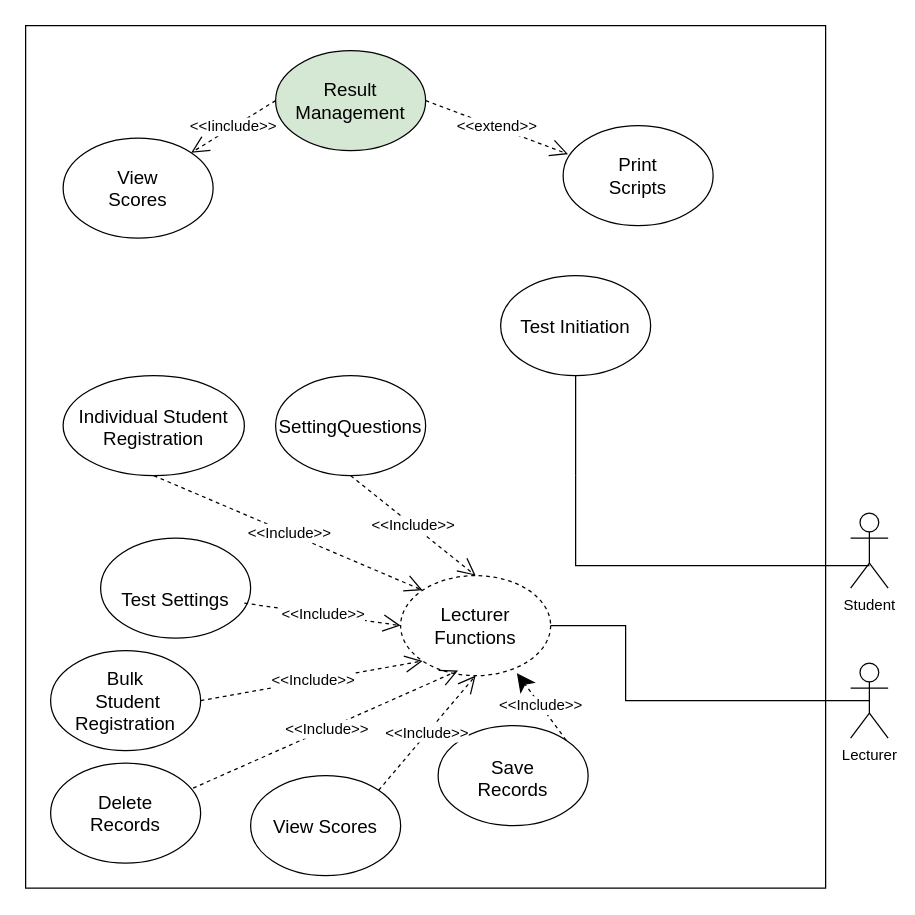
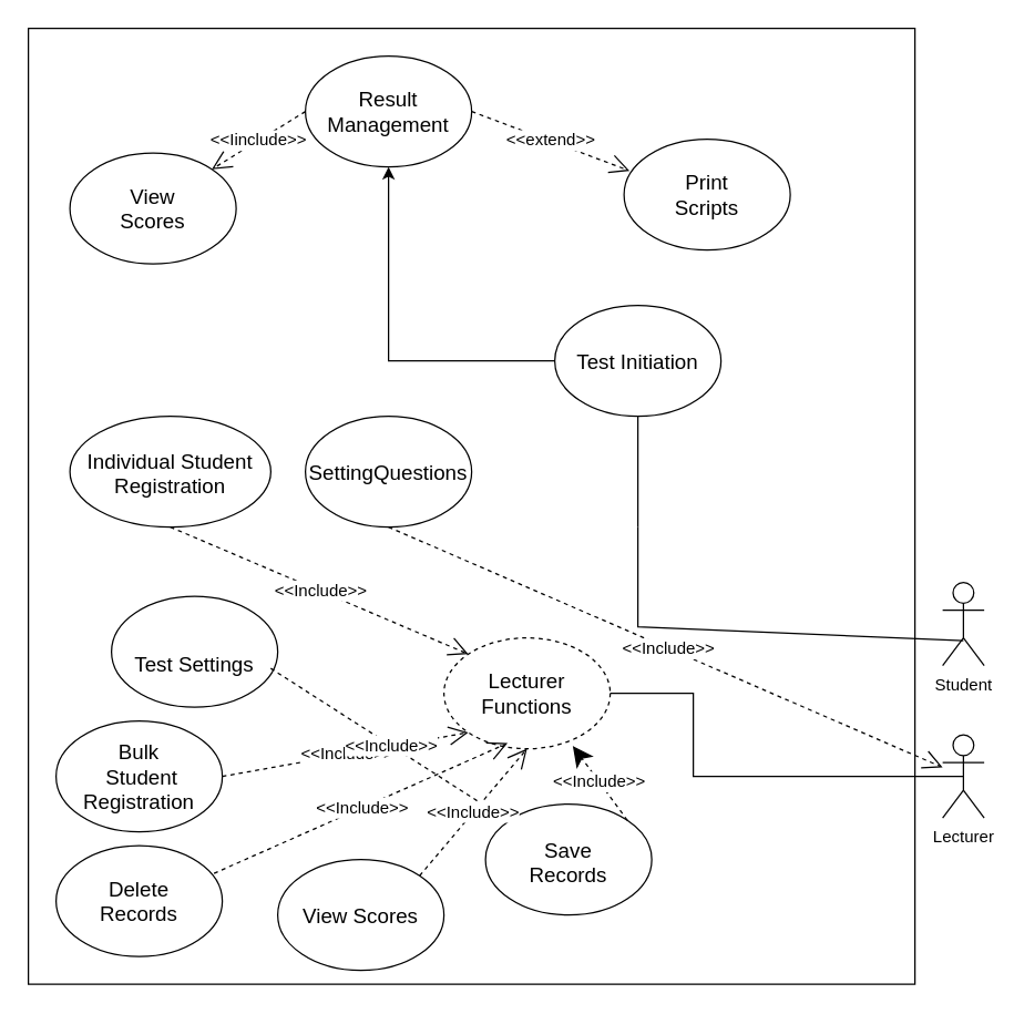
  <mxCell id="0" />
  <mxCell id="1" parent="0" />
  <mxCell id="2" value="" style="rounded=0;whiteSpace=wrap;html=1;" parent="1" vertex="1"><mxGeometry x="20" y="20" width="640" height="690" as="geometry" /></mxCell>
  <mxCell id="3" value="&lt;font style=&quot;font-size: 15px;&quot;&gt;Test Initiation&lt;/font&gt;" style="ellipse;whiteSpace=wrap;html=1;" parent="1" vertex="1"><mxGeometry x="400" y="220" width="120" height="80" as="geometry" /></mxCell>
- <mxCell id="4" value="&lt;font style=&quot;font-size: 15px;&quot;&gt;Result Management&lt;/font&gt;" style="ellipse;whiteSpace=wrap;html=1;fillColor=#d5e8d4;" parent="1" vertex="1"><mxGeometry x="220" y="40" width="120" height="80" as="geometry" /></mxCell>
+ <mxCell id="4" value="&lt;font style=&quot;font-size: 15px;&quot;&gt;Result Management&lt;/font&gt;" style="ellipse;whiteSpace=wrap;html=1;" parent="1" vertex="1"><mxGeometry x="220" y="40" width="120" height="80" as="geometry" /></mxCell>
  <mxCell id="5" value="&lt;font style=&quot;font-size: 15px;&quot;&gt;Lecturer Functions&lt;/font&gt;" style="ellipse;whiteSpace=wrap;html=1;dashed=1;" parent="1" vertex="1"><mxGeometry x="320" y="460" width="120" height="80" as="geometry" /></mxCell>
- <mxCell id="6" value="Student&lt;br&gt;" style="shape=umlActor;verticalLabelPosition=bottom;verticalAlign=top;html=1;outlineConnect=0;" parent="1" vertex="1"><mxGeometry x="680" y="410" width="30" height="60" as="geometry" /></mxCell>
+ <mxCell id="6" value="Student&lt;br&gt;" style="shape=umlActor;verticalLabelPosition=bottom;verticalAlign=top;html=1;outlineConnect=0;" parent="1" vertex="1"><mxGeometry x="680" y="420" width="30" height="60" as="geometry" /></mxCell>
  <mxCell id="7" value="Lecturer" style="shape=umlActor;verticalLabelPosition=bottom;verticalAlign=top;html=1;outlineConnect=0;" parent="1" vertex="1"><mxGeometry x="680" y="530" width="30" height="60" as="geometry" /></mxCell>
  <mxCell id="8" value="" style="endArrow=none;html=1;rounded=0;entryX=0.5;entryY=1;entryDx=0;entryDy=0;exitX=0.5;exitY=0.7;exitDx=0;exitDy=0;exitPerimeter=0;" parent="1" source="6" edge="1"><mxGeometry width="50" height="50" relative="1" as="geometry"><mxPoint x="370" y="280" as="sourcePoint" /><mxPoint x="460" y="380" as="targetPoint" /><Array as="points"><mxPoint x="460" y="452" /></Array></mxGeometry></mxCell>
  <mxCell id="9" value="&lt;font style=&quot;&quot;&gt;&lt;font style=&quot;font-size: 15px;&quot;&gt;&lt;br&gt;Individual Student Registration&lt;/font&gt;&lt;br&gt;&lt;br&gt;&lt;/font&gt;" style="ellipse;whiteSpace=wrap;html=1;" parent="1" vertex="1"><mxGeometry x="50" y="300" width="145" height="80" as="geometry" /></mxCell>
+ <mxCell id="10" value="" style="endArrow=classic;html=1;rounded=0;entryX=0.5;entryY=1;entryDx=0;entryDy=0;exitX=0;exitY=0.5;exitDx=0;exitDy=0;" parent="1" source="3" target="4" edge="1"><mxGeometry width="50" height="50" relative="1" as="geometry"><mxPoint x="370" y="180" as="sourcePoint" /><mxPoint x="420" y="130" as="targetPoint" /><Array as="points"><mxPoint x="280" y="260" /></Array></mxGeometry></mxCell>
  <mxCell id="11" value="" style="endArrow=none;html=1;rounded=0;exitX=1;exitY=0.5;exitDx=0;exitDy=0;entryX=0.5;entryY=0.5;entryDx=0;entryDy=0;entryPerimeter=0;" parent="1" source="5" target="7" edge="1"><mxGeometry width="50" height="50" relative="1" as="geometry"><mxPoint x="370" y="350" as="sourcePoint" /><mxPoint x="420" y="300" as="targetPoint" /><Array as="points"><mxPoint x="500" y="500" /><mxPoint x="500" y="560" /></Array></mxGeometry></mxCell>
  <mxCell id="12" value="&amp;lt;&amp;lt;Include&amp;gt;&amp;gt;" style="endArrow=open;endSize=12;dashed=1;html=1;rounded=0;fontFamily=Helvetica;fontSize=12;fontColor=default;exitX=0.5;exitY=1;exitDx=0;exitDy=0;entryX=0;entryY=0;entryDx=0;entryDy=0;" parent="1" source="9" target="5" edge="1"><mxGeometry x="0.007" width="160" relative="1" as="geometry"><mxPoint x="240" y="410" as="sourcePoint" /><mxPoint x="400" y="410" as="targetPoint" /><mxPoint as="offset" /></mxGeometry></mxCell>
  <mxCell id="13" value="&amp;lt;&amp;lt;Include&amp;gt;&amp;gt;" style="endArrow=open;endSize=12;dashed=1;html=1;rounded=0;fontFamily=Helvetica;fontSize=12;fontColor=default;exitX=1;exitY=0.5;exitDx=0;exitDy=0;entryX=0;entryY=1;entryDx=0;entryDy=0;" parent="1" target="5" edge="1"><mxGeometry x="0.007" width="160" relative="1" as="geometry"><mxPoint x="160" y="560" as="sourcePoint" /><mxPoint x="248" y="472" as="targetPoint" /><mxPoint as="offset" /></mxGeometry></mxCell>
  <mxCell id="14" value="&lt;font style=&quot;font-size: 15px;&quot;&gt;SettingQuestions&lt;/font&gt;" style="ellipse;whiteSpace=wrap;html=1;labelBackgroundColor=default;strokeColor=default;align=center;verticalAlign=middle;fontFamily=Helvetica;fontSize=12;fontColor=default;fillColor=default;horizontal=1;" parent="1" vertex="1"><mxGeometry x="220" y="300" width="120" height="80" as="geometry" /></mxCell>
- <mxCell id="15" value="&amp;lt;&amp;lt;Include&amp;gt;&amp;gt;" style="endArrow=open;endSize=12;dashed=1;html=1;rounded=0;fontFamily=Helvetica;fontSize=12;fontColor=default;exitX=0.5;exitY=1;exitDx=0;exitDy=0;entryX=0.5;entryY=0;entryDx=0;entryDy=0;" parent="1" source="14" target="5" edge="1"><mxGeometry x="0.007" width="160" relative="1" as="geometry"><mxPoint x="120" y="390" as="sourcePoint" /><mxPoint x="348" y="482" as="targetPoint" /><mxPoint as="offset" /></mxGeometry></mxCell>
+ <mxCell id="15" value="&amp;lt;&amp;lt;Include&amp;gt;&amp;gt;" style="endArrow=open;endSize=12;dashed=1;html=1;rounded=0;fontFamily=Helvetica;fontSize=12;fontColor=default;exitX=0.5;exitY=1;exitDx=0;exitDy=0;" parent="1" source="14" target="7" edge="1"><mxGeometry x="0.007" width="160" relative="1" as="geometry"><mxPoint x="120" y="390" as="sourcePoint" /><mxPoint x="348" y="482" as="targetPoint" /><mxPoint as="offset" /></mxGeometry></mxCell>
  <mxCell id="16" value="&lt;div style=&quot;text-align: justify; font-size: 15px; line-height: 120%;&quot;&gt;&lt;font style=&quot;font-size: 15px;&quot;&gt;&lt;br&gt;&lt;/font&gt;&lt;/div&gt;&lt;font style=&quot;font-size: 15px;&quot;&gt;&lt;div style=&quot;text-align: justify; line-height: 120%;&quot;&gt;Test Settings&lt;/div&gt;&lt;/font&gt;" style="ellipse;whiteSpace=wrap;html=1;labelBackgroundColor=default;strokeColor=default;align=center;verticalAlign=middle;fontFamily=Helvetica;fontSize=12;fontColor=default;fillColor=default;" parent="1" vertex="1"><mxGeometry x="80" y="430" width="120" height="80" as="geometry" /></mxCell>
- <mxCell id="17" value="&amp;lt;&amp;lt;Include&amp;gt;&amp;gt;" style="endArrow=open;endSize=12;dashed=1;html=1;rounded=0;fontFamily=Helvetica;fontSize=12;fontColor=default;exitX=0.958;exitY=0.65;exitDx=0;exitDy=0;entryX=0;entryY=0.5;entryDx=0;entryDy=0;exitPerimeter=0;" parent="1" source="16" target="5" edge="1"><mxGeometry x="0.007" width="160" relative="1" as="geometry"><mxPoint x="290" y="390" as="sourcePoint" /><mxPoint x="390" y="470" as="targetPoint" /><mxPoint as="offset" /></mxGeometry></mxCell>
+ <mxCell id="17" value="&amp;lt;&amp;lt;Include&amp;gt;&amp;gt;" style="endArrow=open;endSize=12;dashed=1;html=1;rounded=0;fontFamily=Helvetica;fontSize=12;fontColor=default;exitX=0.958;exitY=0.65;exitDx=0;exitDy=0;exitPerimeter=0;" parent="1" source="16" target="19" edge="1"><mxGeometry x="0.007" width="160" relative="1" as="geometry"><mxPoint x="290" y="390" as="sourcePoint" /><mxPoint x="390" y="470" as="targetPoint" /><mxPoint as="offset" /></mxGeometry></mxCell>
  <mxCell id="18" value="&lt;font style=&quot;font-size: 15px;&quot;&gt;View Scores&lt;br&gt;&lt;/font&gt;" style="ellipse;whiteSpace=wrap;html=1;labelBackgroundColor=default;strokeColor=default;align=center;verticalAlign=middle;fontFamily=Helvetica;fontSize=12;fontColor=default;fillColor=default;" parent="1" vertex="1"><mxGeometry x="200" y="620" width="120" height="80" as="geometry" /></mxCell>
  <mxCell id="19" value="&lt;font style=&quot;font-size: 15px;&quot;&gt;&lt;br&gt;Save &lt;br&gt;Records&lt;/font&gt;" style="ellipse;whiteSpace=wrap;html=1;labelBackgroundColor=default;strokeColor=default;align=center;verticalAlign=top;fontFamily=Helvetica;fontSize=12;fontColor=default;fillColor=default;" parent="1" vertex="1"><mxGeometry x="350" y="580" width="120" height="80" as="geometry" /></mxCell>
  <mxCell id="20" value="&lt;font style=&quot;font-size: 15px;&quot;&gt;Delete &lt;br&gt;Records&lt;br&gt;&lt;/font&gt;" style="ellipse;whiteSpace=wrap;html=1;labelBackgroundColor=default;strokeColor=default;align=center;verticalAlign=middle;fontFamily=Helvetica;fontSize=12;fontColor=default;fillColor=default;" parent="1" vertex="1"><mxGeometry x="40" y="610" width="120" height="80" as="geometry" /></mxCell>
  <mxCell id="21" value="&amp;lt;&amp;lt;Include&amp;gt;&amp;gt;" style="endArrow=open;endSize=12;dashed=1;html=1;rounded=0;fontFamily=Helvetica;fontSize=12;fontColor=default;exitX=0.95;exitY=0.25;exitDx=0;exitDy=0;entryX=0.383;entryY=0.95;entryDx=0;entryDy=0;exitPerimeter=0;entryPerimeter=0;" parent="1" source="20" target="5" edge="1"><mxGeometry x="0.007" width="160" relative="1" as="geometry"><mxPoint x="170" y="570" as="sourcePoint" /><mxPoint x="348" y="538" as="targetPoint" /><mxPoint as="offset" /></mxGeometry></mxCell>
  <mxCell id="22" value="Bulk&lt;br&gt;&amp;nbsp;Student&lt;br&gt;Registration" style="ellipse;whiteSpace=wrap;html=1;labelBackgroundColor=default;strokeColor=default;align=center;verticalAlign=middle;fontFamily=Helvetica;fontSize=15;fontColor=default;fillColor=default;" parent="1" vertex="1"><mxGeometry x="40" y="520" width="120" height="80" as="geometry" /></mxCell>
  <mxCell id="23" value="&amp;lt;&amp;lt;Include&amp;gt;&amp;gt;" style="endArrow=open;endSize=12;dashed=1;html=1;rounded=0;fontFamily=Helvetica;fontSize=12;fontColor=default;exitX=1;exitY=0;exitDx=0;exitDy=0;entryX=0.5;entryY=1;entryDx=0;entryDy=0;" parent="1" source="18" target="5" edge="1"><mxGeometry x="0.007" width="160" relative="1" as="geometry"><mxPoint x="164" y="640" as="sourcePoint" /><mxPoint x="376" y="546" as="targetPoint" /><mxPoint as="offset" /></mxGeometry></mxCell>
  <mxCell id="24" value="&amp;lt;&amp;lt;Include&amp;gt;&amp;gt;" style="endArrow=classic;endSize=12;dashed=1;html=1;rounded=0;fontFamily=Helvetica;fontSize=12;fontColor=default;exitX=1;exitY=0;exitDx=0;exitDy=0;entryX=0.775;entryY=0.975;entryDx=0;entryDy=0;entryPerimeter=0;" parent="1" source="19" target="5" edge="1"><mxGeometry x="0.007" width="160" relative="1" as="geometry"><mxPoint x="312" y="642" as="sourcePoint" /><mxPoint x="386" y="556" as="targetPoint" /><mxPoint as="offset" /></mxGeometry></mxCell>
  <mxCell id="25" value="&lt;font style=&quot;font-size: 15px;&quot;&gt;View &lt;br&gt;Scores&lt;/font&gt;" style="ellipse;whiteSpace=wrap;html=1;labelBackgroundColor=default;strokeColor=default;align=center;verticalAlign=middle;fontFamily=Helvetica;fontSize=12;fontColor=default;fillColor=default;" parent="1" vertex="1"><mxGeometry x="50" y="110" width="120" height="80" as="geometry" /></mxCell>
  <mxCell id="26" value="&lt;font style=&quot;font-size: 15px;&quot;&gt;Print &lt;br&gt;Scripts&lt;/font&gt;" style="ellipse;whiteSpace=wrap;html=1;labelBackgroundColor=default;strokeColor=default;align=center;verticalAlign=middle;fontFamily=Helvetica;fontSize=12;fontColor=default;fillColor=default;" parent="1" vertex="1"><mxGeometry x="450" y="100" width="120" height="80" as="geometry" /></mxCell>
  <mxCell id="27" value="&amp;lt;&amp;lt;Iinclude&amp;gt;&amp;gt;" style="endArrow=open;endSize=12;dashed=1;html=1;rounded=0;fontFamily=Helvetica;fontSize=12;fontColor=default;exitX=0;exitY=0.5;exitDx=0;exitDy=0;entryX=1;entryY=0;entryDx=0;entryDy=0;" parent="1" source="4" target="25" edge="1"><mxGeometry x="0.007" width="160" relative="1" as="geometry"><mxPoint x="120" y="390" as="sourcePoint" /><mxPoint x="348" y="482" as="targetPoint" /><mxPoint as="offset" /></mxGeometry></mxCell>
  <mxCell id="28" value="&amp;lt;&amp;lt;extend&amp;gt;&amp;gt;" style="endArrow=open;endSize=12;dashed=1;html=1;rounded=0;fontFamily=Helvetica;fontSize=12;fontColor=default;exitX=1;exitY=0.5;exitDx=0;exitDy=0;entryX=0.033;entryY=0.285;entryDx=0;entryDy=0;entryPerimeter=0;" parent="1" source="4" target="26" edge="1"><mxGeometry x="0.007" width="160" relative="1" as="geometry"><mxPoint x="120" y="390" as="sourcePoint" /><mxPoint x="348" y="482" as="targetPoint" /><mxPoint as="offset" /></mxGeometry></mxCell>
  <mxCell id="29" value="" style="endArrow=none;html=1;rounded=0;" edge="1" parent="1"><mxGeometry width="50" height="50" relative="1" as="geometry"><mxPoint x="460" y="380" as="sourcePoint" /><mxPoint x="460" y="300" as="targetPoint" /></mxGeometry></mxCell>
